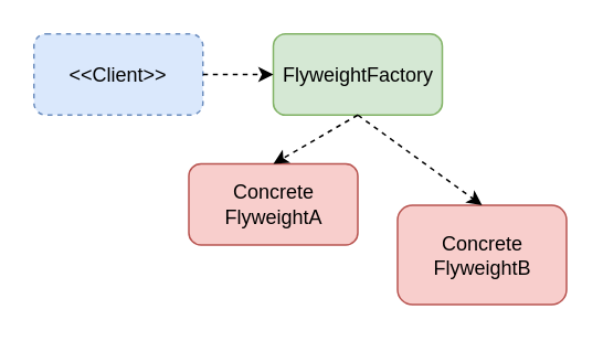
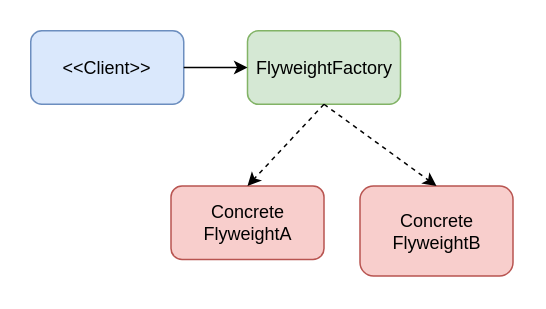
  <mxCell id="0" />
  <mxCell id="1" parent="0" />
- <mxCell id="2" value="&amp;lt;&amp;lt;Client&amp;gt;&amp;gt;" style="rounded=1;whiteSpace=wrap;html=1;fillColor=#dae8fc;strokeColor=#6c8ebf;dashed=1;" vertex="1" parent="1"><mxGeometry x="20" y="20" width="102" height="49" as="geometry" /></mxCell>
+ <mxCell id="2" value="&amp;lt;&amp;lt;Client&amp;gt;&amp;gt;" style="rounded=1;whiteSpace=wrap;html=1;fillColor=#dae8fc;strokeColor=#6c8ebf;" vertex="1" parent="1"><mxGeometry x="20" y="20" width="102" height="49" as="geometry" /></mxCell>
  <mxCell id="3" value="FlyweightFactory" style="rounded=1;whiteSpace=wrap;html=1;fillColor=#d5e8d4;strokeColor=#82b366;" vertex="1" parent="1"><mxGeometry x="164.5" y="20" width="102" height="49" as="geometry" /></mxCell>
- <mxCell id="4" value="Concrete FlyweightA" style="rounded=1;whiteSpace=wrap;html=1;fillColor=#f8cecc;strokeColor=#b85450;" vertex="1" parent="1"><mxGeometry x="113.5" y="98.5" width="102" height="49" as="geometry" /></mxCell>
- <mxCell id="5" value="" style="endArrow=classic;html=1;entryX=0;entryY=0.5;entryDx=0;entryDy=0;exitX=1;exitY=0.5;exitDx=0;exitDy=0;dashed=1;" edge="1" parent="1" source="2" target="3"><mxGeometry width="50" height="50" relative="1" as="geometry"><mxPoint x="20" y="229" as="sourcePoint" /><mxPoint x="70" y="179" as="targetPoint" /></mxGeometry></mxCell>
+ <mxCell id="4" value="Concrete FlyweightA" style="rounded=1;whiteSpace=wrap;html=1;fillColor=#f8cecc;strokeColor=#b85450;" vertex="1" parent="1"><mxGeometry x="113.5" y="123.5" width="102" height="49" as="geometry" /></mxCell>
+ <mxCell id="5" value="" style="endArrow=classic;html=1;entryX=0;entryY=0.5;entryDx=0;entryDy=0;exitX=1;exitY=0.5;exitDx=0;exitDy=0;" edge="1" parent="1" source="2" target="3"><mxGeometry width="50" height="50" relative="1" as="geometry"><mxPoint x="20" y="229" as="sourcePoint" /><mxPoint x="70" y="179" as="targetPoint" /></mxGeometry></mxCell>
  <mxCell id="6" value="" style="endArrow=classic;html=1;exitX=0.5;exitY=1;exitDx=0;exitDy=0;entryX=0.5;entryY=0;entryDx=0;entryDy=0;dashed=1;" edge="1" parent="1" source="3" target="4"><mxGeometry width="50" height="50" relative="1" as="geometry"><mxPoint x="20" y="229" as="sourcePoint" /><mxPoint x="70" y="179" as="targetPoint" /></mxGeometry></mxCell>
  <mxCell id="7" value="Concrete FlyweightB" style="rounded=1;whiteSpace=wrap;html=1;fillColor=#f8cecc;strokeColor=#b85450;" vertex="1" parent="1"><mxGeometry x="239.5" y="123.5" width="102" height="60" as="geometry" /></mxCell>
  <mxCell id="8" value="" style="endArrow=classic;html=1;exitX=0.5;exitY=1;exitDx=0;exitDy=0;entryX=0.5;entryY=0;entryDx=0;entryDy=0;dashed=1;" edge="1" parent="1" target="7" source="3"><mxGeometry width="50" height="50" relative="1" as="geometry"><mxPoint x="225.5" y="79" as="sourcePoint" /><mxPoint x="80" y="189" as="targetPoint" /></mxGeometry></mxCell>
